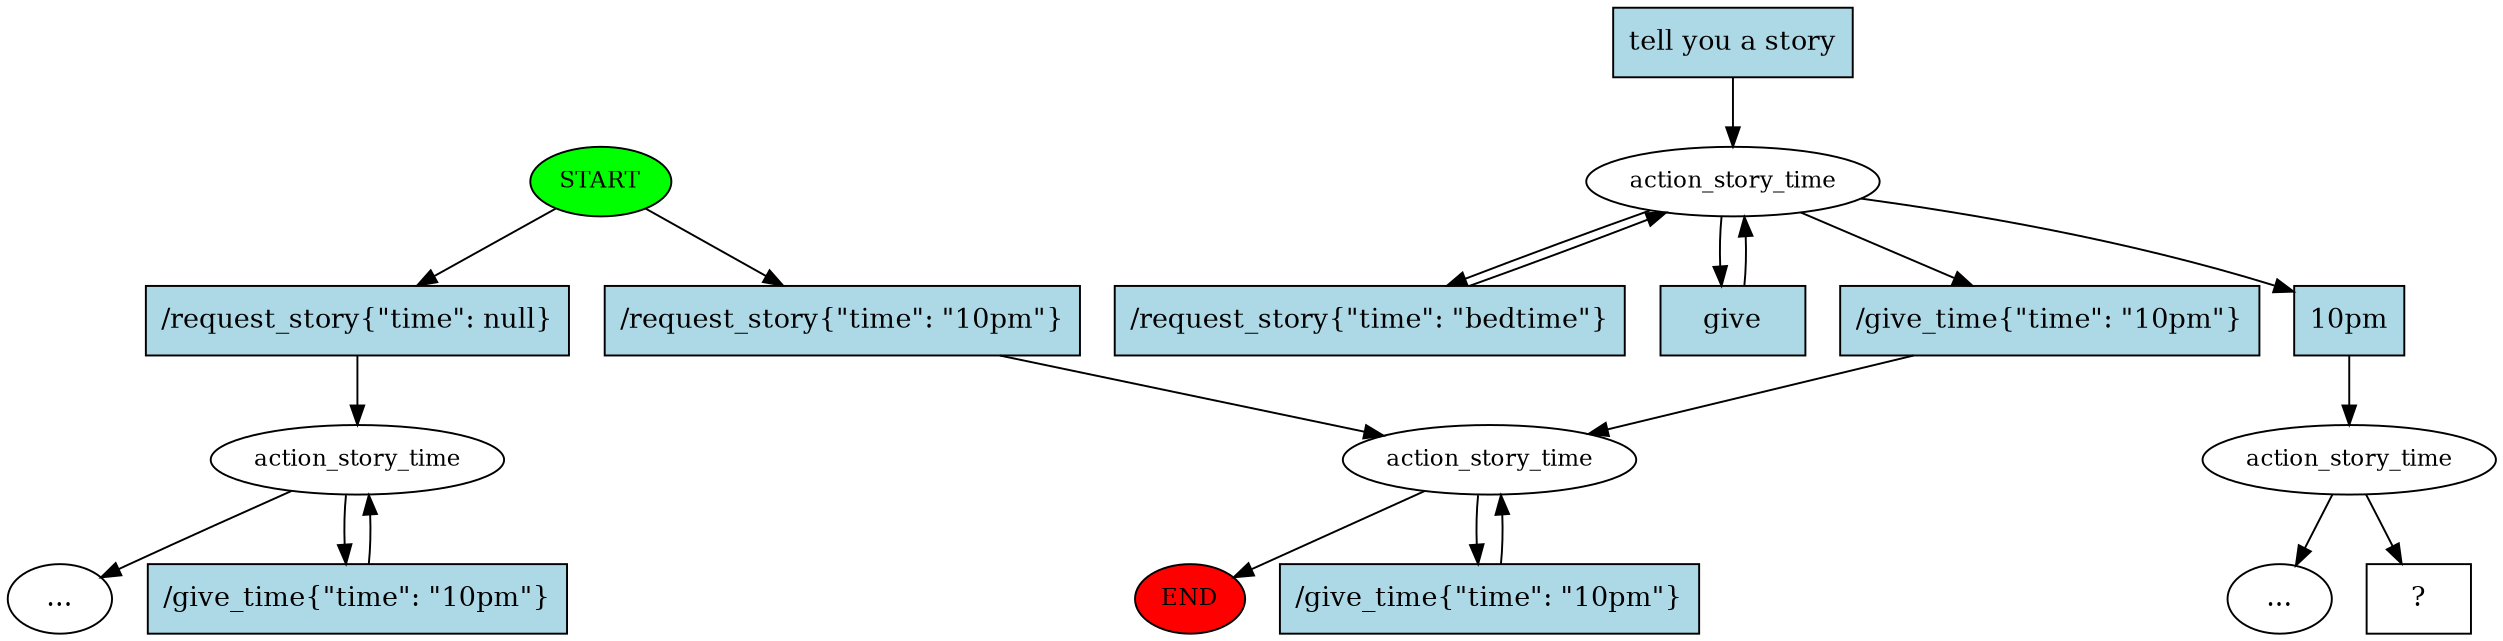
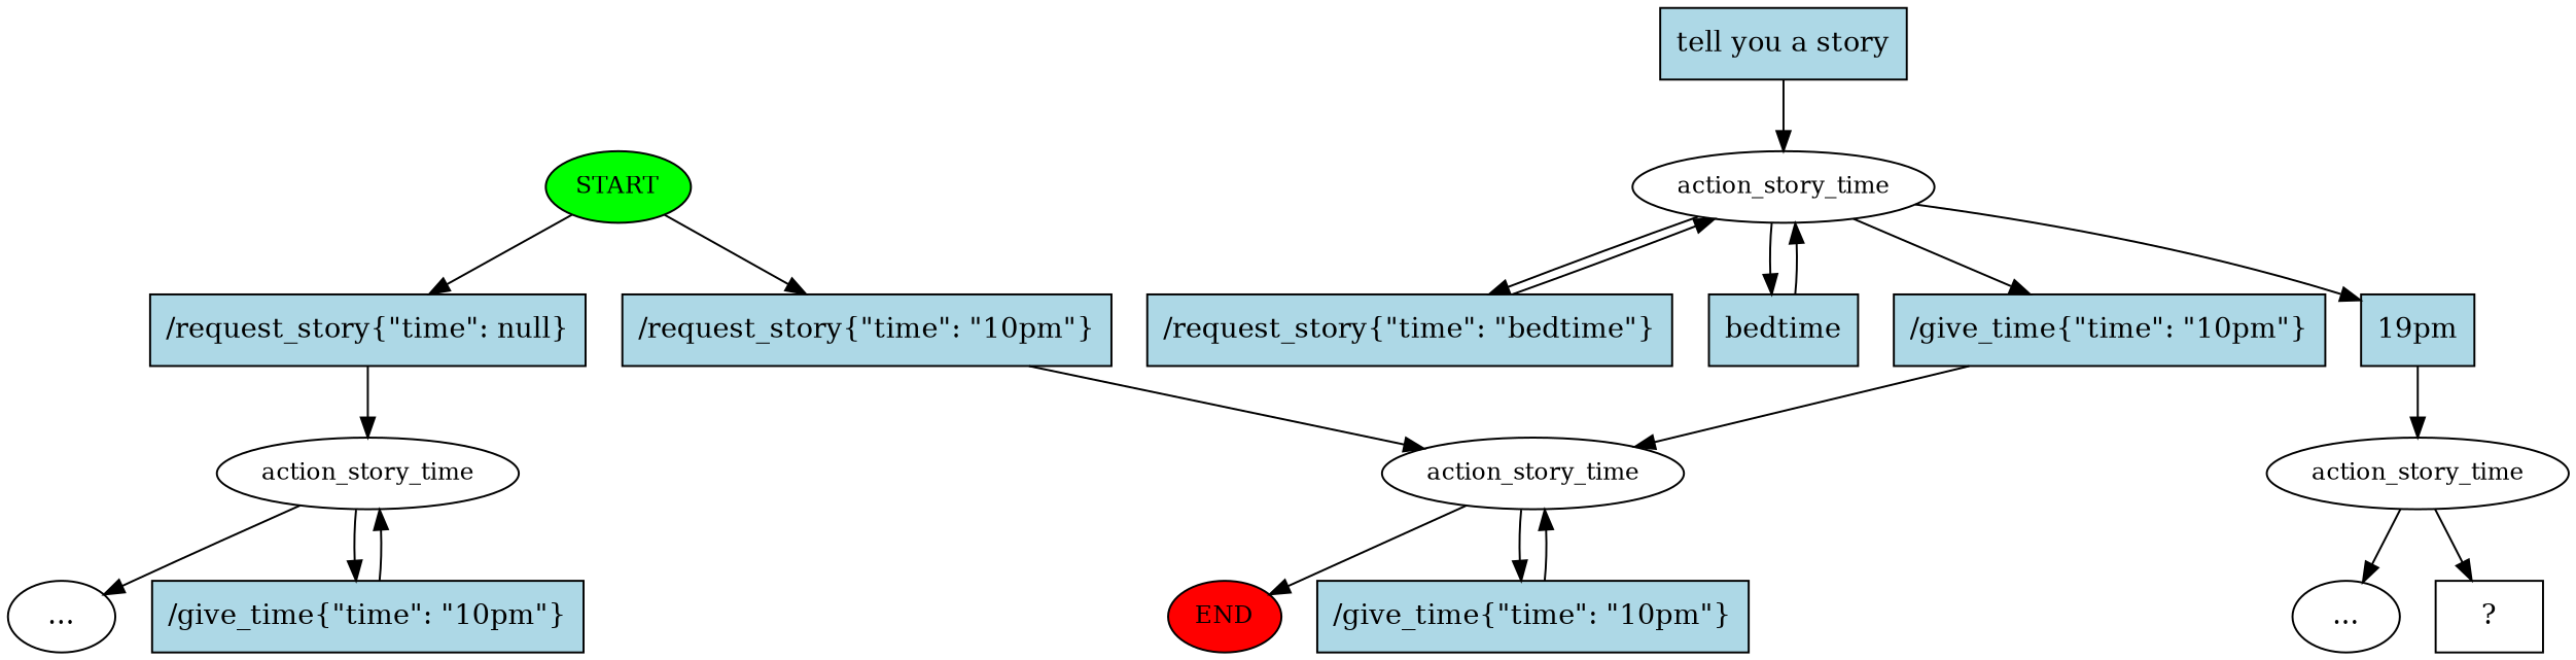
  digraph {
    node [fillcolor=lightblue style=filled shape=rect]
    n1 [fillcolor=green fontsize=12 label=START shape=""]
    n2 [label="/request_story\{\"time\":\ \"10pm\"\}"]
    n3 [label="/request_story\{\"time\":\ null\}"]
    n4 [fontsize=12 label=action_story_time fillcolor="" style="" shape=""]
    n5 [fontsize=12 label=action_story_time fillcolor="" style="" shape=""]
    n6 [label="tell\ you\ a\ story"]
    n7 [fontsize=12 label=action_story_time fillcolor="" style="" shape=""]
    n8 [fillcolor=red fontsize=12 label=END shape=""]
    n9 [label="/give_time\{\"time\":\ \"10pm\"\}"]
    n10 [label="..." fillcolor="" style="" shape=""]
    n11 [label="/give_time\{\"time\":\ \"10pm\"\}"]
    n12 [label="/give_time\{\"time\":\ \"10pm\"\}"]
-   n13 [label="10pm"]
+   n13 [label="19pm"]
    n14 [label="/request_story\{\"time\":\ \"bedtime\"\}"]
-   n15 [label=give]
+   n15 [label=bedtime]
    n16 [fontsize=12 label=action_story_time fillcolor="" style="" shape=""]
    n17 [label="..." fillcolor="" style="" shape=""]
    n18 [label="  ?  " fillcolor="" style=""]
    n1 -> n2
    n1 -> n3
    n2 -> n4
    n3 -> n5
    n4 -> n8
    n4 -> n9
    n5 -> n10
    n5 -> n11
    n6 -> n7
    n7 -> n12
    n7 -> n13
    n7 -> n14
    n7 -> n15
    n9 -> n4
    n11 -> n5
    n12 -> n4
    n13 -> n16
    n14 -> n7
    n15 -> n7
    n16 -> n17
    n16 -> n18
  }
